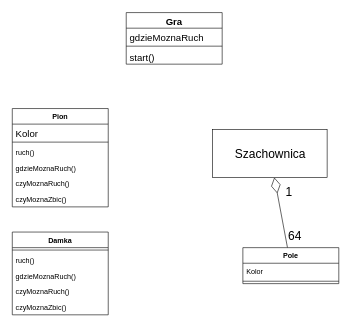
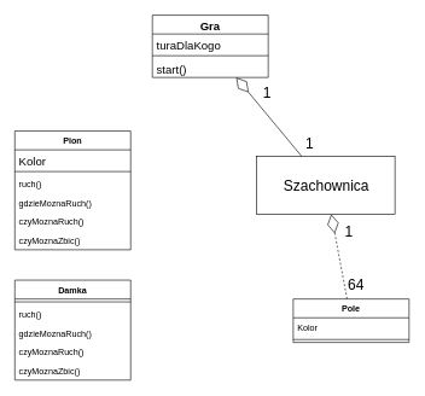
  <mxCell id="0" />
  <mxCell id="1" parent="0" />
  <mxCell id="2" value="&lt;font style=&quot;font-size: 20px&quot;&gt;Szachownica&lt;/font&gt;" style="html=1;" parent="1" vertex="1"><mxGeometry x="354" y="215" width="191" height="80" as="geometry" /></mxCell>
- <mxCell id="6" value="" style="endArrow=diamondThin;endFill=0;endSize=24;html=1;rounded=0;fontSize=20;" parent="1" source="22" target="2" edge="1"><mxGeometry width="160" relative="1" as="geometry"><mxPoint x="484.5" y="403" as="sourcePoint" /><mxPoint x="370" y="270" as="targetPoint" /></mxGeometry></mxCell>
+ <mxCell id="3" value="" style="endArrow=diamondThin;endFill=0;endSize=24;html=1;rounded=0;fontSize=20;" parent="1" source="2" target="25" edge="1"><mxGeometry width="160" relative="1" as="geometry"><mxPoint x="152.711" y="210" as="sourcePoint" /><mxPoint x="333.711" y="90" as="targetPoint" /></mxGeometry></mxCell>
+ <mxCell id="4" value="1" style="edgeLabel;html=1;align=center;verticalAlign=middle;resizable=0;points=[];fontSize=20;" parent="3" vertex="1" connectable="0"><mxGeometry x="-0.535" y="-2" relative="1" as="geometry"><mxPoint x="30" y="7" as="offset" /></mxGeometry></mxCell>
+ <mxCell id="5" value="1" style="edgeLabel;html=1;align=center;verticalAlign=middle;resizable=0;points=[];fontSize=20;" parent="3" vertex="1" connectable="0"><mxGeometry x="0.517" y="-2" relative="1" as="geometry"><mxPoint x="18" y="-5" as="offset" /></mxGeometry></mxCell>
+ <mxCell id="6" value="" style="endArrow=diamondThin;endFill=0;endSize=24;html=1;rounded=0;fontSize=20;dashed=1;" parent="1" source="22" target="2" edge="1"><mxGeometry width="160" relative="1" as="geometry"><mxPoint x="484.5" y="403" as="sourcePoint" /><mxPoint x="370" y="270" as="targetPoint" /></mxGeometry></mxCell>
  <mxCell id="7" value="64" style="edgeLabel;html=1;align=center;verticalAlign=middle;resizable=0;points=[];fontSize=20;" parent="6" vertex="1" connectable="0"><mxGeometry x="-0.582" y="-1" relative="1" as="geometry"><mxPoint x="15" y="3" as="offset" /></mxGeometry></mxCell>
  <mxCell id="8" value="1" style="edgeLabel;html=1;align=center;verticalAlign=middle;resizable=0;points=[];fontSize=20;" parent="6" vertex="1" connectable="0"><mxGeometry x="0.273" relative="1" as="geometry"><mxPoint x="16" y="-20" as="offset" /></mxGeometry></mxCell>
  <mxCell id="9" value="Pion" style="swimlane;fontStyle=1;align=center;verticalAlign=top;childLayout=stackLayout;horizontal=1;startSize=26;horizontalStack=0;resizeParent=1;resizeParentMax=0;resizeLast=0;collapsible=1;marginBottom=0;" vertex="1" parent="1"><mxGeometry x="20" y="180" width="160" height="164" as="geometry" /></mxCell>
  <mxCell id="10" value="Kolor" style="text;strokeColor=none;fillColor=none;align=left;verticalAlign=top;spacingLeft=4;spacingRight=4;overflow=hidden;rotatable=0;points=[[0,0.5],[1,0.5]];portConstraint=eastwest;fontSize=16;" vertex="1" parent="9"><mxGeometry y="26" width="160" height="26" as="geometry" /></mxCell>
  <mxCell id="11" value="" style="line;strokeWidth=1;fillColor=none;align=left;verticalAlign=middle;spacingTop=-1;spacingLeft=3;spacingRight=3;rotatable=0;labelPosition=right;points=[];portConstraint=eastwest;" vertex="1" parent="9"><mxGeometry y="52" width="160" height="8" as="geometry" /></mxCell>
  <mxCell id="12" value="ruch()" style="text;strokeColor=none;fillColor=none;align=left;verticalAlign=top;spacingLeft=4;spacingRight=4;overflow=hidden;rotatable=0;points=[[0,0.5],[1,0.5]];portConstraint=eastwest;" vertex="1" parent="9"><mxGeometry y="60" width="160" height="26" as="geometry" /></mxCell>
  <mxCell id="13" value="gdzieMoznaRuch()" style="text;strokeColor=none;fillColor=none;align=left;verticalAlign=top;spacingLeft=4;spacingRight=4;overflow=hidden;rotatable=0;points=[[0,0.5],[1,0.5]];portConstraint=eastwest;" vertex="1" parent="9"><mxGeometry y="86" width="160" height="26" as="geometry" /></mxCell>
  <mxCell id="14" value="czyMoznaRuch()" style="text;strokeColor=none;fillColor=none;align=left;verticalAlign=top;spacingLeft=4;spacingRight=4;overflow=hidden;rotatable=0;points=[[0,0.5],[1,0.5]];portConstraint=eastwest;" vertex="1" parent="9"><mxGeometry y="112" width="160" height="26" as="geometry" /></mxCell>
  <mxCell id="15" value="czyMoznaZbic()" style="text;strokeColor=none;fillColor=none;align=left;verticalAlign=top;spacingLeft=4;spacingRight=4;overflow=hidden;rotatable=0;points=[[0,0.5],[1,0.5]];portConstraint=eastwest;" vertex="1" parent="9"><mxGeometry y="138" width="160" height="26" as="geometry" /></mxCell>
  <mxCell id="16" value="Damka" style="swimlane;fontStyle=1;align=center;verticalAlign=top;childLayout=stackLayout;horizontal=1;startSize=26;horizontalStack=0;resizeParent=1;resizeParentMax=0;resizeLast=0;collapsible=1;marginBottom=0;" vertex="1" parent="1"><mxGeometry x="20" y="386" width="160" height="138" as="geometry" /></mxCell>
  <mxCell id="17" value="" style="line;strokeWidth=1;fillColor=none;align=left;verticalAlign=middle;spacingTop=-1;spacingLeft=3;spacingRight=3;rotatable=0;labelPosition=right;points=[];portConstraint=eastwest;" vertex="1" parent="16"><mxGeometry y="26" width="160" height="8" as="geometry" /></mxCell>
  <mxCell id="18" value="ruch()" style="text;strokeColor=none;fillColor=none;align=left;verticalAlign=top;spacingLeft=4;spacingRight=4;overflow=hidden;rotatable=0;points=[[0,0.5],[1,0.5]];portConstraint=eastwest;" vertex="1" parent="16"><mxGeometry y="34" width="160" height="26" as="geometry" /></mxCell>
  <mxCell id="19" value="gdzieMoznaRuch()" style="text;strokeColor=none;fillColor=none;align=left;verticalAlign=top;spacingLeft=4;spacingRight=4;overflow=hidden;rotatable=0;points=[[0,0.5],[1,0.5]];portConstraint=eastwest;" vertex="1" parent="16"><mxGeometry y="60" width="160" height="26" as="geometry" /></mxCell>
  <mxCell id="20" value="czyMoznaRuch()" style="text;strokeColor=none;fillColor=none;align=left;verticalAlign=top;spacingLeft=4;spacingRight=4;overflow=hidden;rotatable=0;points=[[0,0.5],[1,0.5]];portConstraint=eastwest;" vertex="1" parent="16"><mxGeometry y="86" width="160" height="26" as="geometry" /></mxCell>
  <mxCell id="21" value="czyMoznaZbic()" style="text;strokeColor=none;fillColor=none;align=left;verticalAlign=top;spacingLeft=4;spacingRight=4;overflow=hidden;rotatable=0;points=[[0,0.5],[1,0.5]];portConstraint=eastwest;" vertex="1" parent="16"><mxGeometry y="112" width="160" height="26" as="geometry" /></mxCell>
  <mxCell id="22" value="Pole" style="swimlane;fontStyle=1;align=center;verticalAlign=top;childLayout=stackLayout;horizontal=1;startSize=26;horizontalStack=0;resizeParent=1;resizeParentMax=0;resizeLast=0;collapsible=1;marginBottom=0;" vertex="1" parent="1"><mxGeometry x="404.5" y="412" width="160" height="60" as="geometry" /></mxCell>
  <mxCell id="23" value="Kolor" style="text;strokeColor=none;fillColor=none;align=left;verticalAlign=top;spacingLeft=4;spacingRight=4;overflow=hidden;rotatable=0;points=[[0,0.5],[1,0.5]];portConstraint=eastwest;" vertex="1" parent="22"><mxGeometry y="26" width="160" height="26" as="geometry" /></mxCell>
  <mxCell id="24" value="" style="line;strokeWidth=1;fillColor=none;align=left;verticalAlign=middle;spacingTop=-1;spacingLeft=3;spacingRight=3;rotatable=0;labelPosition=right;points=[];portConstraint=eastwest;" vertex="1" parent="22"><mxGeometry y="52" width="160" height="8" as="geometry" /></mxCell>
  <mxCell id="25" value="Gra" style="swimlane;fontStyle=1;align=center;verticalAlign=top;childLayout=stackLayout;horizontal=1;startSize=26;horizontalStack=0;resizeParent=1;resizeParentMax=0;resizeLast=0;collapsible=1;marginBottom=0;fontSize=16;" vertex="1" parent="1"><mxGeometry x="210" y="20" width="160" height="86" as="geometry" /></mxCell>
- <mxCell id="26" value="gdzieMoznaRuch" style="text;strokeColor=none;fillColor=none;align=left;verticalAlign=top;spacingLeft=4;spacingRight=4;overflow=hidden;rotatable=0;points=[[0,0.5],[1,0.5]];portConstraint=eastwest;fontSize=16;" vertex="1" parent="25"><mxGeometry y="26" width="160" height="26" as="geometry" /></mxCell>
+ <mxCell id="26" value="turaDlaKogo" style="text;strokeColor=none;fillColor=none;align=left;verticalAlign=top;spacingLeft=4;spacingRight=4;overflow=hidden;rotatable=0;points=[[0,0.5],[1,0.5]];portConstraint=eastwest;fontSize=16;" vertex="1" parent="25"><mxGeometry y="26" width="160" height="26" as="geometry" /></mxCell>
  <mxCell id="27" value="" style="line;strokeWidth=1;fillColor=none;align=left;verticalAlign=middle;spacingTop=-1;spacingLeft=3;spacingRight=3;rotatable=0;labelPosition=right;points=[];portConstraint=eastwest;fontSize=16;" vertex="1" parent="25"><mxGeometry y="52" width="160" height="8" as="geometry" /></mxCell>
  <mxCell id="28" value="start()" style="text;strokeColor=none;fillColor=none;align=left;verticalAlign=top;spacingLeft=4;spacingRight=4;overflow=hidden;rotatable=0;points=[[0,0.5],[1,0.5]];portConstraint=eastwest;fontSize=16;" vertex="1" parent="25"><mxGeometry y="60" width="160" height="26" as="geometry" /></mxCell>
